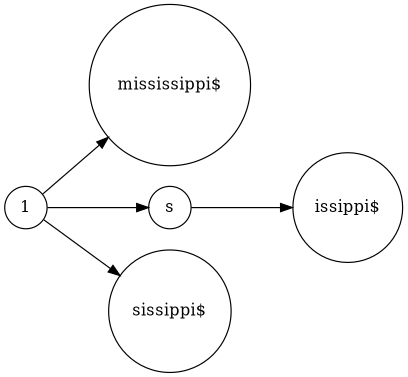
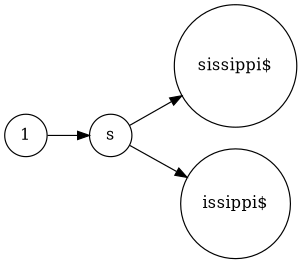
  digraph {
    rankdir=LR
    node [shape=circle]
-   n1 [label="mississippi$\n"]
    n2 [label=1]
    n3 [label=s]
    n4 [label="sissippi$\n"]
    n5 [label="issippi$\n"]
-   n2 -> n1
    n2 -> n3
-   n2 -> n4
+   n3 -> n4
    n3 -> n5
  }
